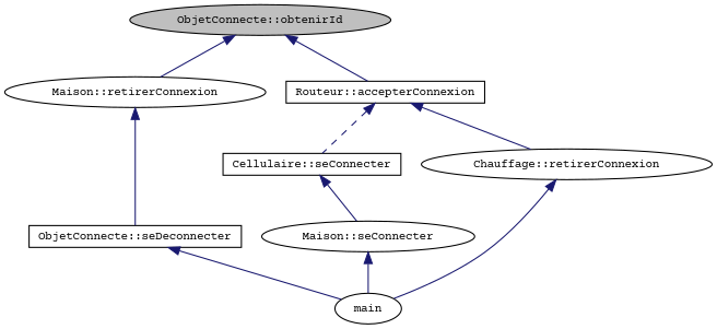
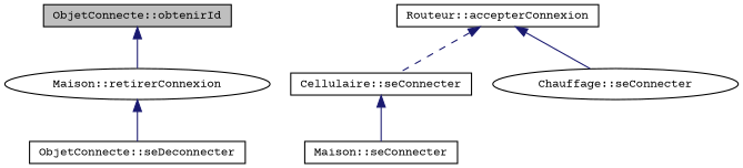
  digraph {
    fontname="Courier Prime"
    rankdir=TB
    node [color=black fontname="Courier Prime" fontsize=10 shape=ellipse]
    edge [color=midnightblue dir=back fontname="Courier Prime" fontsize=10 labelfontname=Helvetica labelfontsize=10 style=solid]
-   n1 [fillcolor=grey75 fontcolor=black height=0.2 label="ObjetConnecte::obtenirId" style=filled width=0.4]
+   n1 [fillcolor=grey75 fontcolor=black height=0.2 label="ObjetConnecte::obtenirId" shape=box style=filled width=0.4]
    n2 [height=0.2 label="Maison::retirerConnexion" width=0.4]
    n3 [height=0.2 label="Routeur::accepterConnexion" shape=box width=0.4]
    n4 [height=0.2 label="ObjetConnecte::seDeconnecter" shape=box width=0.4]
    n5 [height=0.2 label="Cellulaire::seConnecter" shape=box width=0.4]
-   n6 [height=0.2 label="Chauffage::retirerConnexion" width=0.4]
-   n7 [height=0.2 label=main width=0.4]
-   n8 [height=0.2 label="Maison::seConnecter" width=0.4]
+   n6 [height=0.2 label="Chauffage::seConnecter" width=0.4]
+   n8 [height=0.2 label="Maison::seConnecter" shape=box width=0.4]
    n1 -> n2
-   n1 -> n3
    n2 -> n4
    n3 -> n5 [style=dashed]
    n3 -> n6
-   n4 -> n7
    n5 -> n8
-   n6 -> n7
-   n8 -> n7
  }
